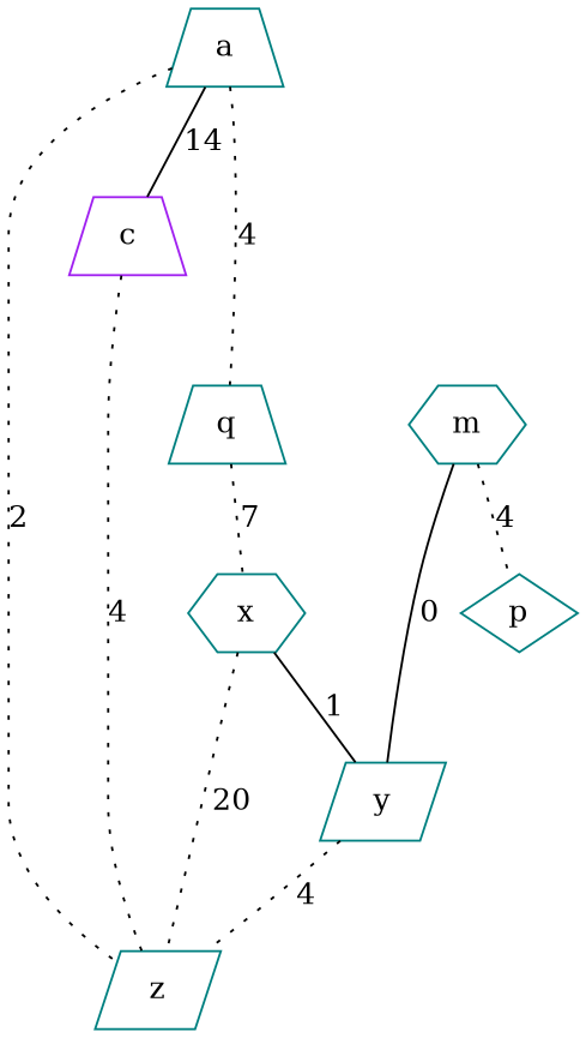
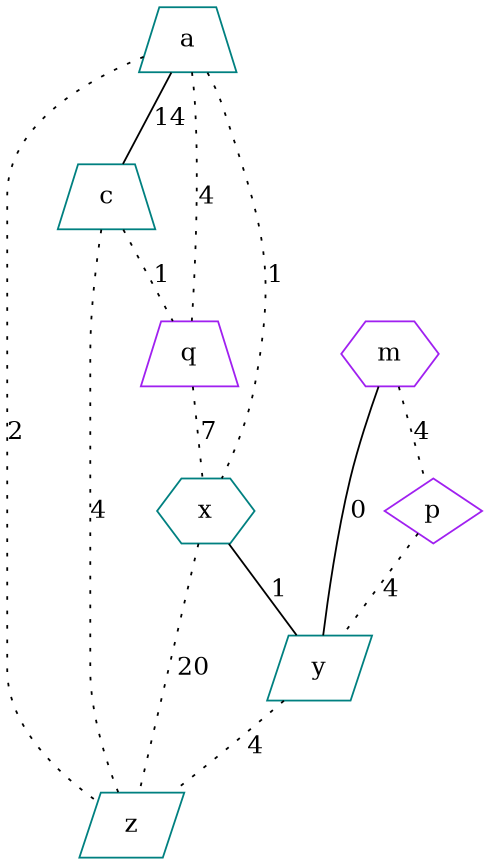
  graph {
    node [color=teal shape=trapezium]
    edge [color=black style=dotted]
-   c [color=purple]
+   c
    a
-   q
+   q [color=purple]
    x [shape=hexagon]
    z [shape=parallelogram]
    y [shape=parallelogram]
-   m [shape=hexagon]
-   p [shape=diamond]
+   m [color=purple shape=hexagon]
+   p [color=purple shape=diamond]
+   c -- q [label=1]
    c -- z [label=4]
    a -- c [label=14 style=solid]
    a -- q [label=4]
+   a -- x [label=1]
    a -- z [label=2]
    q -- x [label=7]
    x -- z [label=20]
    x -- y [label=1 style=solid]
    y -- z [label=4]
    m -- y [label=0 style=solid]
    m -- p [label=4]
+   p -- y [label=4]
  }
